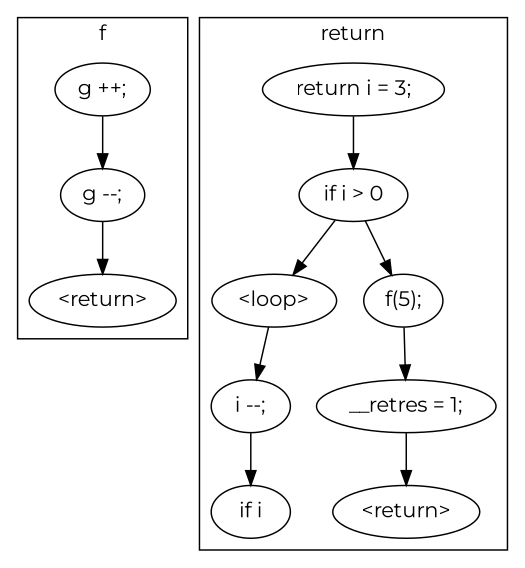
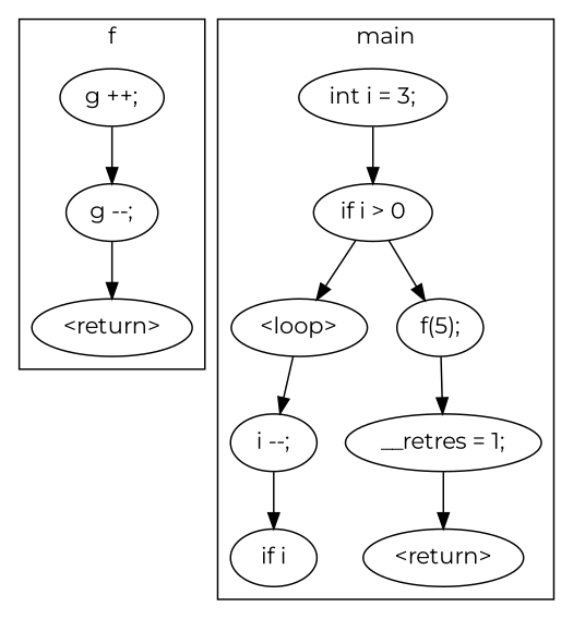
  digraph {
    fontname=Montserrat
    node [fontname=Montserrat]
    edge [fontname=Montserrat]
    n1 [label="g ++;"]
    n2 [label="g --;"]
    n3 [label="<return>"]
-   n4 [label="return i = 3;"]
+   n4 [label="int i = 3;"]
    n5 [label="if i > 0"]
    n6 [label="<loop>"]
    n7 [label="f(5);"]
    n8 [label="i --;"]
    n9 [label="__retres = 1;"]
    n10 [label="if i"]
    n11 [label="<return>"]
    subgraph cluster_1 {
      label=f
      n1
      n2
      n3
    }
    subgraph cluster_2 {
-     label=return
+     label=main
      n4
      n5
      n6
      n7
      n8
      n9
      n10
      n11
    }
    n1 -> n2
    n2 -> n3
    n4 -> n5
    n5 -> n6
    n5 -> n7
    n6 -> n8
    n7 -> n9
    n8 -> n10
    n9 -> n11
  }
